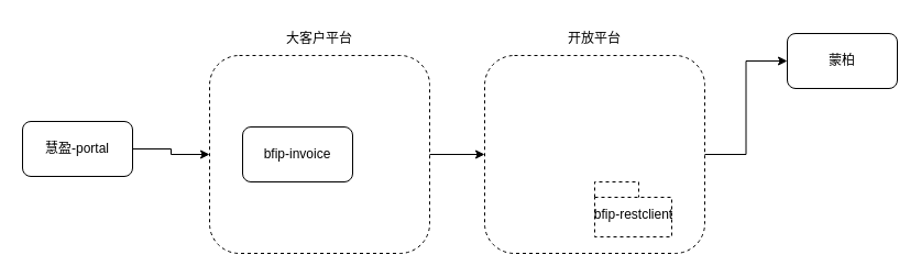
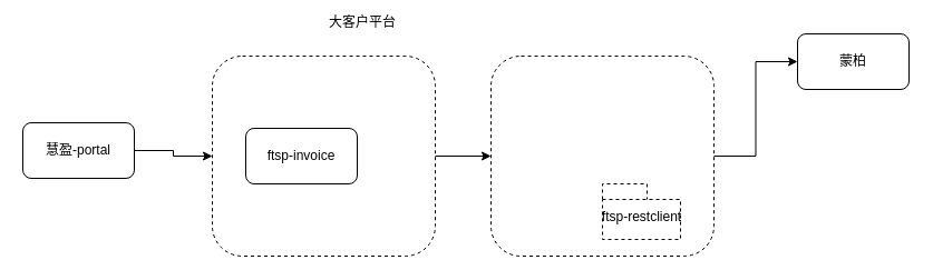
  <mxCell id="0" />
  <mxCell id="1" parent="0" />
  <mxCell id="2" value="" style="edgeStyle=orthogonalEdgeStyle;rounded=0;orthogonalLoop=1;jettySize=auto;html=1;entryX=0;entryY=0.5;entryDx=0;entryDy=0;" edge="1" parent="1" source="3" target="5"><mxGeometry relative="1" as="geometry" /></mxCell>
  <mxCell id="3" value="慧盈-portal" style="rounded=1;whiteSpace=wrap;html=1;" vertex="1" parent="1"><mxGeometry x="20" y="110" width="100" height="50" as="geometry" /></mxCell>
  <mxCell id="4" value="" style="edgeStyle=orthogonalEdgeStyle;rounded=0;orthogonalLoop=1;jettySize=auto;html=1;entryX=0;entryY=0.5;entryDx=0;entryDy=0;" edge="1" parent="1" source="5" target="9"><mxGeometry relative="1" as="geometry" /></mxCell>
  <mxCell id="5" value="" style="rounded=1;whiteSpace=wrap;html=1;fillColor=none;dashed=1;" vertex="1" parent="1"><mxGeometry x="190" y="50" width="200" height="180" as="geometry" /></mxCell>
- <mxCell id="6" value="bfip-invoice" style="rounded=1;whiteSpace=wrap;html=1;" vertex="1" parent="1"><mxGeometry x="220" y="115" width="100" height="50" as="geometry" /></mxCell>
- <mxCell id="7" value="大客户平台" style="text;html=1;strokeColor=none;fillColor=none;align=center;verticalAlign=middle;whiteSpace=wrap;rounded=0;" vertex="1" parent="1"><mxGeometry x="220" y="20" width="140" height="30" as="geometry" /></mxCell>
+ <mxCell id="6" value="ftsp-invoice" style="rounded=1;whiteSpace=wrap;html=1;" vertex="1" parent="1"><mxGeometry x="220" y="115" width="100" height="50" as="geometry" /></mxCell>
+ <mxCell id="7" value="大客户平台" style="text;html=1;strokeColor=none;fillColor=none;align=center;verticalAlign=middle;whiteSpace=wrap;rounded=0;" vertex="1" parent="1"><mxGeometry x="255" y="5" width="140" height="30" as="geometry" /></mxCell>
  <mxCell id="8" value="" style="edgeStyle=orthogonalEdgeStyle;rounded=0;orthogonalLoop=1;jettySize=auto;html=1;" edge="1" parent="1" source="9" target="12"><mxGeometry relative="1" as="geometry" /></mxCell>
  <mxCell id="9" value="" style="rounded=1;whiteSpace=wrap;html=1;fillColor=none;dashed=1;" vertex="1" parent="1"><mxGeometry x="440" y="50" width="200" height="180" as="geometry" /></mxCell>
- <mxCell id="10" value="开放平台" style="text;html=1;strokeColor=none;fillColor=none;align=center;verticalAlign=middle;whiteSpace=wrap;rounded=0;" vertex="1" parent="1"><mxGeometry x="470" y="20" width="140" height="30" as="geometry" /></mxCell>
- <mxCell id="11" value="&lt;span style=&quot;font-weight: normal;&quot;&gt;bfip-restclient&lt;/span&gt;" style="shape=folder;fontStyle=1;spacingTop=10;tabWidth=40;tabHeight=14;tabPosition=left;html=1;dashed=1;fillColor=none;" vertex="1" parent="1"><mxGeometry x="540" y="165" width="70" height="50" as="geometry" /></mxCell>
+ <mxCell id="11" value="&lt;span style=&quot;font-weight: normal;&quot;&gt;ftsp-restclient&lt;/span&gt;" style="shape=folder;fontStyle=1;spacingTop=10;tabWidth=40;tabHeight=14;tabPosition=left;html=1;dashed=1;fillColor=none;" vertex="1" parent="1"><mxGeometry x="540" y="165" width="70" height="50" as="geometry" /></mxCell>
  <mxCell id="12" value="蒙柏" style="rounded=1;whiteSpace=wrap;html=1;" vertex="1" parent="1"><mxGeometry x="715" y="30" width="100" height="50" as="geometry" /></mxCell>
